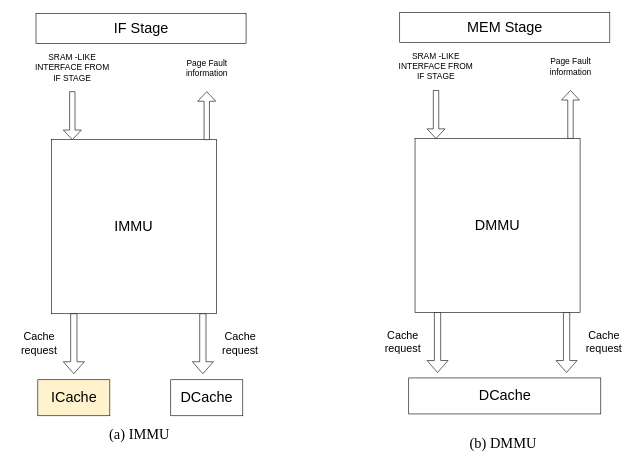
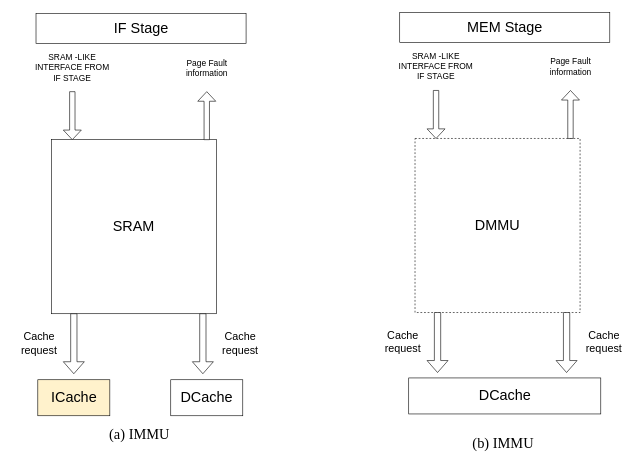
  <mxCell id="0" />
  <mxCell id="1" parent="0" />
- <mxCell id="2" value="&lt;font style=&quot;font-size: 24px&quot;&gt;IMMU&lt;/font&gt;" style="rounded=0;whiteSpace=wrap;html=1;" parent="1" vertex="1"><mxGeometry x="85" y="232" width="275" height="290" as="geometry" /></mxCell>
+ <mxCell id="2" value="&lt;font style=&quot;font-size: 24px&quot;&gt;SRAM&lt;/font&gt;" style="rounded=0;whiteSpace=wrap;html=1;" parent="1" vertex="1"><mxGeometry x="85" y="232" width="275" height="290" as="geometry" /></mxCell>
  <mxCell id="3" value="" style="shape=singleArrow;direction=south;whiteSpace=wrap;html=1;" parent="1" vertex="1"><mxGeometry x="105" y="152" width="30" height="80" as="geometry" /></mxCell>
  <mxCell id="4" value="&lt;font style=&quot;font-size: 14px&quot;&gt;SRAM -LIKE INTERFACE FROM IF STAGE&lt;/font&gt;" style="text;html=1;strokeColor=none;fillColor=none;align=center;verticalAlign=middle;whiteSpace=wrap;rounded=0;" parent="1" vertex="1"><mxGeometry x="50" y="82" width="140" height="60" as="geometry" /></mxCell>
  <mxCell id="5" value="&lt;font style=&quot;font-size: 24px&quot;&gt;IF Stage&lt;/font&gt;" style="rounded=0;whiteSpace=wrap;html=1;" parent="1" vertex="1"><mxGeometry x="59.5" y="22" width="350" height="50" as="geometry" /></mxCell>
  <mxCell id="6" value="" style="shape=singleArrow;direction=west;whiteSpace=wrap;html=1;rotation=90;" parent="1" vertex="1"><mxGeometry x="304" y="177" width="80" height="30" as="geometry" /></mxCell>
  <mxCell id="7" value="&lt;font style=&quot;font-size: 14px&quot;&gt;Page Fault information&lt;/font&gt;" style="text;html=1;strokeColor=none;fillColor=none;align=center;verticalAlign=middle;whiteSpace=wrap;rounded=0;" parent="1" vertex="1"><mxGeometry x="278.5" y="87" width="131" height="50" as="geometry" /></mxCell>
  <mxCell id="8" value="&lt;font style=&quot;font-size: 24px&quot;&gt;ICache&lt;/font&gt;" style="rounded=0;whiteSpace=wrap;html=1;fillColor=#fff2cc;" parent="1" vertex="1"><mxGeometry x="62.5" y="632" width="120" height="60" as="geometry" /></mxCell>
  <mxCell id="9" value="&lt;font style=&quot;font-size: 24px&quot;&gt;DCache&lt;/font&gt;" style="rounded=0;whiteSpace=wrap;html=1;" parent="1" vertex="1"><mxGeometry x="284" y="632" width="120" height="60" as="geometry" /></mxCell>
  <mxCell id="10" value="" style="shape=singleArrow;direction=south;whiteSpace=wrap;html=1;" parent="1" vertex="1"><mxGeometry x="105" y="522" width="35" height="100" as="geometry" /></mxCell>
  <mxCell id="11" value="" style="shape=singleArrow;direction=south;whiteSpace=wrap;html=1;" parent="1" vertex="1"><mxGeometry x="320" y="522" width="35" height="100" as="geometry" /></mxCell>
  <mxCell id="12" value="&lt;font style=&quot;font-size: 18px&quot;&gt;Cache request&lt;/font&gt;" style="text;html=1;strokeColor=none;fillColor=none;align=center;verticalAlign=middle;whiteSpace=wrap;rounded=0;" parent="1" vertex="1"><mxGeometry x="20" y="552" width="90" height="40" as="geometry" /></mxCell>
  <mxCell id="13" value="&lt;font style=&quot;font-size: 18px&quot;&gt;Cache request&lt;/font&gt;" style="text;html=1;strokeColor=none;fillColor=none;align=center;verticalAlign=middle;whiteSpace=wrap;rounded=0;" parent="1" vertex="1"><mxGeometry x="355" y="552" width="90" height="40" as="geometry" /></mxCell>
- <mxCell id="14" value="&lt;font style=&quot;font-size: 24px&quot;&gt;DMMU&lt;/font&gt;" style="rounded=0;whiteSpace=wrap;html=1;" vertex="1" parent="1"><mxGeometry x="691" y="230" width="275" height="290" as="geometry" /></mxCell>
+ <mxCell id="14" value="&lt;font style=&quot;font-size: 24px&quot;&gt;DMMU&lt;/font&gt;" style="rounded=0;whiteSpace=wrap;html=1;dashed=1;" vertex="1" parent="1"><mxGeometry x="691" y="230" width="275" height="290" as="geometry" /></mxCell>
  <mxCell id="15" value="" style="shape=singleArrow;direction=south;whiteSpace=wrap;html=1;" vertex="1" parent="1"><mxGeometry x="711" y="150" width="30" height="80" as="geometry" /></mxCell>
  <mxCell id="16" value="&lt;font style=&quot;font-size: 14px&quot;&gt;SRAM -LIKE INTERFACE FROM IF STAGE&lt;/font&gt;" style="text;html=1;strokeColor=none;fillColor=none;align=center;verticalAlign=middle;whiteSpace=wrap;rounded=0;" vertex="1" parent="1"><mxGeometry x="656" y="80" width="140" height="60" as="geometry" /></mxCell>
  <mxCell id="17" value="&lt;font style=&quot;font-size: 24px&quot;&gt;MEM Stage&lt;/font&gt;" style="rounded=0;whiteSpace=wrap;html=1;" vertex="1" parent="1"><mxGeometry x="665.5" y="20" width="350" height="50" as="geometry" /></mxCell>
  <mxCell id="18" value="" style="shape=singleArrow;direction=west;whiteSpace=wrap;html=1;rotation=90;" vertex="1" parent="1"><mxGeometry x="910" y="175" width="80" height="30" as="geometry" /></mxCell>
  <mxCell id="19" value="&lt;font style=&quot;font-size: 14px&quot;&gt;Page Fault information&lt;/font&gt;" style="text;html=1;strokeColor=none;fillColor=none;align=center;verticalAlign=middle;whiteSpace=wrap;rounded=0;" vertex="1" parent="1"><mxGeometry x="884.5" y="85" width="131" height="50" as="geometry" /></mxCell>
  <mxCell id="20" value="&lt;font style=&quot;font-size: 24px&quot;&gt;DCache&lt;/font&gt;" style="rounded=0;whiteSpace=wrap;html=1;" vertex="1" parent="1"><mxGeometry x="680.5" y="629" width="320" height="60" as="geometry" /></mxCell>
  <mxCell id="21" value="" style="shape=singleArrow;direction=south;whiteSpace=wrap;html=1;" vertex="1" parent="1"><mxGeometry x="711" y="520" width="35" height="100" as="geometry" /></mxCell>
  <mxCell id="22" value="" style="shape=singleArrow;direction=south;whiteSpace=wrap;html=1;" vertex="1" parent="1"><mxGeometry x="926" y="520" width="35" height="100" as="geometry" /></mxCell>
  <mxCell id="23" value="&lt;font style=&quot;font-size: 18px&quot;&gt;Cache request&lt;/font&gt;" style="text;html=1;strokeColor=none;fillColor=none;align=center;verticalAlign=middle;whiteSpace=wrap;rounded=0;" vertex="1" parent="1"><mxGeometry x="626" y="550" width="90" height="40" as="geometry" /></mxCell>
  <mxCell id="24" value="&lt;font style=&quot;font-size: 18px&quot;&gt;Cache request&lt;/font&gt;" style="text;html=1;strokeColor=none;fillColor=none;align=center;verticalAlign=middle;whiteSpace=wrap;rounded=0;" vertex="1" parent="1"><mxGeometry x="961" y="550" width="90" height="40" as="geometry" /></mxCell>
  <mxCell id="25" value="&lt;font style=&quot;font-size: 24px&quot; face=&quot;Times New Roman&quot;&gt;(a) IMMU&lt;/font&gt;" style="text;html=1;strokeColor=none;fillColor=none;align=center;verticalAlign=middle;whiteSpace=wrap;rounded=0;" vertex="1" parent="1"><mxGeometry x="152" y="711" width="160" height="23" as="geometry" /></mxCell>
- <mxCell id="26" value="&lt;font style=&quot;font-size: 24px&quot; face=&quot;Times New Roman&quot;&gt;(b) DMMU&lt;/font&gt;" style="text;html=1;strokeColor=none;fillColor=none;align=center;verticalAlign=middle;whiteSpace=wrap;rounded=0;" vertex="1" parent="1"><mxGeometry x="758" y="726" width="160" height="23" as="geometry" /></mxCell>
+ <mxCell id="26" value="&lt;font style=&quot;font-size: 24px&quot; face=&quot;Times New Roman&quot;&gt;(b) IMMU&lt;/font&gt;" style="text;html=1;strokeColor=none;fillColor=none;align=center;verticalAlign=middle;whiteSpace=wrap;rounded=0;" vertex="1" parent="1"><mxGeometry x="758" y="726" width="160" height="23" as="geometry" /></mxCell>
